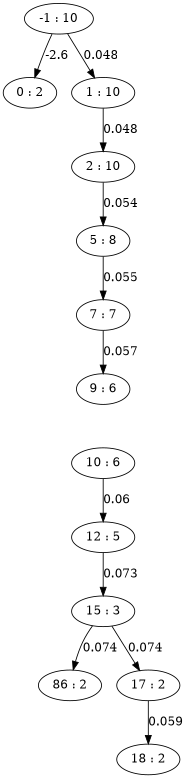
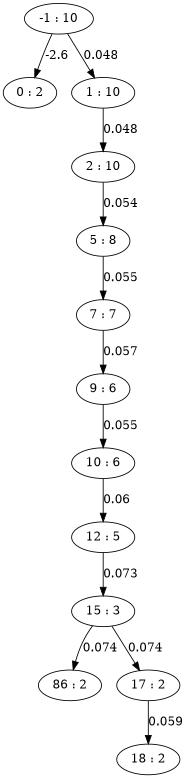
  digraph {
    "-1 : 10"
    "0 : 2"
    "1 : 10"
    "2 : 10"
    "5 : 8"
    "7 : 7"
    "9 : 6"
    "10 : 6"
    "12 : 5"
    "15 : 3"
    n11 [label="86 : 2"]
    "17 : 2"
    "18 : 2"
    "-1 : 10" -> "0 : 2" [label=-2.6]
    "-1 : 10" -> "1 : 10" [label=0.048]
    "1 : 10" -> "2 : 10" [label=0.048]
    "2 : 10" -> "5 : 8" [label=0.054]
    "5 : 8" -> "7 : 7" [label=0.055]
    "7 : 7" -> "9 : 6" [label=0.057]
+   "9 : 6" -> "10 : 6" [label=0.055]
    "10 : 6" -> "12 : 5" [label=0.06]
    "12 : 5" -> "15 : 3" [label=0.073]
    "15 : 3" -> n11 [label=0.074]
    "15 : 3" -> "17 : 2" [label=0.074]
    "17 : 2" -> "18 : 2" [label=0.059]
  }
